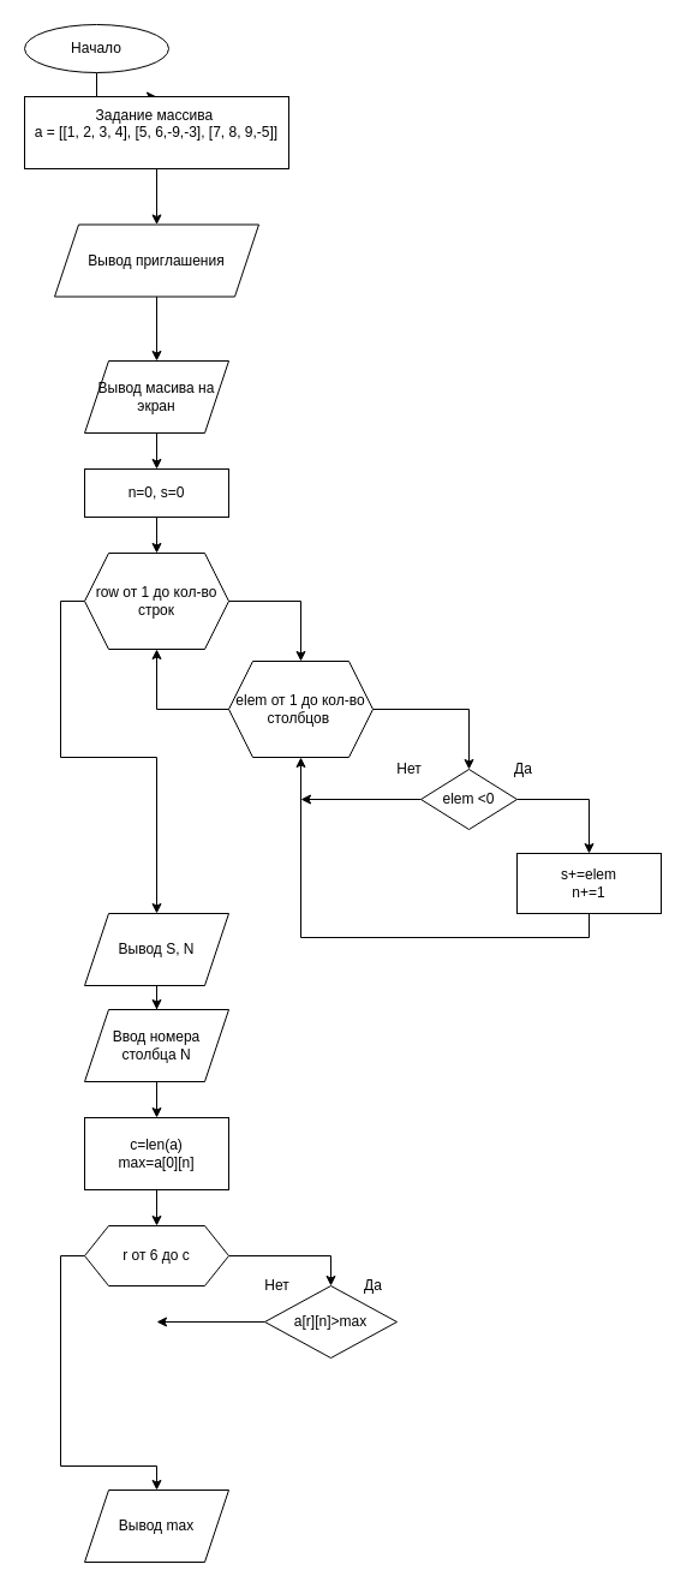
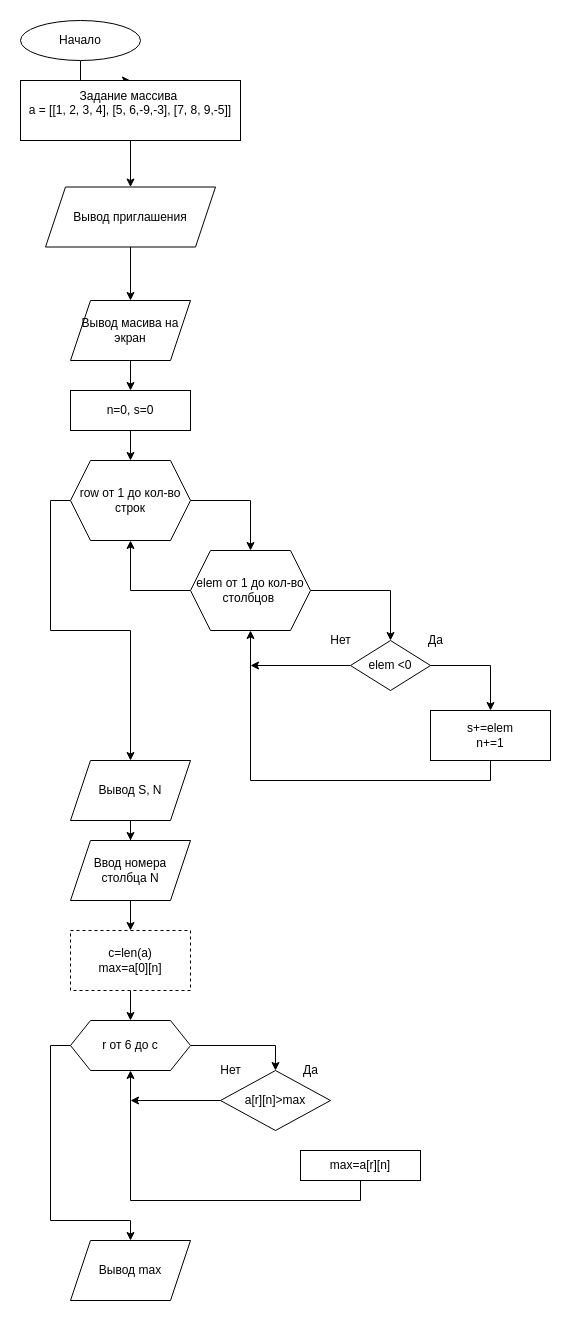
  <mxCell id="0" />
  <mxCell id="1" parent="0" />
  <mxCell id="2" style="edgeStyle=orthogonalEdgeStyle;rounded=0;orthogonalLoop=1;jettySize=auto;html=1;exitX=0.5;exitY=1;exitDx=0;exitDy=0;entryX=0.5;entryY=0;entryDx=0;entryDy=0;" edge="1" parent="1" source="3" target="5"><mxGeometry relative="1" as="geometry" /></mxCell>
  <mxCell id="3" value="Начало" style="ellipse;whiteSpace=wrap;html=1;" vertex="1" parent="1"><mxGeometry x="20" y="20" width="120" height="40" as="geometry" /></mxCell>
  <mxCell id="4" style="edgeStyle=orthogonalEdgeStyle;rounded=0;orthogonalLoop=1;jettySize=auto;html=1;exitX=0.5;exitY=1;exitDx=0;exitDy=0;entryX=0.5;entryY=0;entryDx=0;entryDy=0;" edge="1" parent="1" source="5" target="7"><mxGeometry relative="1" as="geometry" /></mxCell>
  <mxCell id="5" value="Задание массива&amp;nbsp;&lt;br&gt;&lt;span&gt;a = [[1, 2, 3, 4], [5, 6,-9,-3], [7, 8, 9,-5]]&lt;br&gt;&lt;br&gt;&lt;/span&gt;" style="rounded=0;whiteSpace=wrap;html=1;" vertex="1" parent="1"><mxGeometry x="20" y="80" width="220" height="60" as="geometry" /></mxCell>
  <mxCell id="6" style="edgeStyle=orthogonalEdgeStyle;rounded=0;orthogonalLoop=1;jettySize=auto;html=1;exitX=0.5;exitY=1;exitDx=0;exitDy=0;entryX=0.5;entryY=0;entryDx=0;entryDy=0;" edge="1" parent="1" source="7" target="9"><mxGeometry relative="1" as="geometry" /></mxCell>
  <mxCell id="7" value="Вывод приглашения" style="shape=parallelogram;perimeter=parallelogramPerimeter;whiteSpace=wrap;html=1;fixedSize=1;" vertex="1" parent="1"><mxGeometry x="45" y="186.5" width="170" height="60" as="geometry" /></mxCell>
  <mxCell id="8" style="edgeStyle=orthogonalEdgeStyle;rounded=0;orthogonalLoop=1;jettySize=auto;html=1;exitX=0.5;exitY=1;exitDx=0;exitDy=0;" edge="1" parent="1" source="9" target="22"><mxGeometry relative="1" as="geometry"><mxPoint x="130" y="410" as="targetPoint" /></mxGeometry></mxCell>
  <mxCell id="9" value="Вывод масива на экран" style="shape=parallelogram;perimeter=parallelogramPerimeter;whiteSpace=wrap;html=1;fixedSize=1;" vertex="1" parent="1"><mxGeometry x="70" y="300" width="120" height="60" as="geometry" /></mxCell>
  <mxCell id="10" style="edgeStyle=orthogonalEdgeStyle;rounded=0;orthogonalLoop=1;jettySize=auto;html=1;exitX=0;exitY=0.5;exitDx=0;exitDy=0;entryX=0.5;entryY=0;entryDx=0;entryDy=0;" edge="1" parent="1" source="12" target="17"><mxGeometry relative="1" as="geometry"><Array as="points"><mxPoint x="50" y="500" /><mxPoint x="50" y="630" /><mxPoint x="130" y="630" /></Array></mxGeometry></mxCell>
  <mxCell id="11" style="edgeStyle=orthogonalEdgeStyle;rounded=0;orthogonalLoop=1;jettySize=auto;html=1;exitX=1;exitY=0.5;exitDx=0;exitDy=0;entryX=0.5;entryY=0;entryDx=0;entryDy=0;" edge="1" parent="1" source="12" target="20"><mxGeometry relative="1" as="geometry" /></mxCell>
  <mxCell id="12" value="row от 1 до кол-во строк" style="shape=hexagon;perimeter=hexagonPerimeter2;whiteSpace=wrap;html=1;fixedSize=1;" vertex="1" parent="1"><mxGeometry x="70" y="460" width="120" height="80" as="geometry" /></mxCell>
  <mxCell id="13" style="edgeStyle=orthogonalEdgeStyle;rounded=0;orthogonalLoop=1;jettySize=auto;html=1;entryX=0.5;entryY=0;entryDx=0;entryDy=0;exitX=1;exitY=0.5;exitDx=0;exitDy=0;" edge="1" parent="1" source="24" target="15"><mxGeometry relative="1" as="geometry"><mxPoint x="530" y="620" as="sourcePoint" /></mxGeometry></mxCell>
  <mxCell id="14" style="edgeStyle=orthogonalEdgeStyle;rounded=0;orthogonalLoop=1;jettySize=auto;html=1;exitX=0.5;exitY=1;exitDx=0;exitDy=0;entryX=0.5;entryY=1;entryDx=0;entryDy=0;" edge="1" parent="1" source="15" target="20"><mxGeometry relative="1" as="geometry" /></mxCell>
  <mxCell id="15" value="&lt;div&gt;s+=elem&lt;/div&gt;&lt;div&gt;&lt;span&gt;n+=1&lt;/span&gt;&lt;/div&gt;" style="rounded=0;whiteSpace=wrap;html=1;" vertex="1" parent="1"><mxGeometry x="430" y="710" width="120" height="50" as="geometry" /></mxCell>
  <mxCell id="16" style="edgeStyle=orthogonalEdgeStyle;rounded=0;orthogonalLoop=1;jettySize=auto;html=1;exitX=0.5;exitY=1;exitDx=0;exitDy=0;" edge="1" parent="1" source="17" target="28"><mxGeometry relative="1" as="geometry"><mxPoint x="130" y="870" as="targetPoint" /></mxGeometry></mxCell>
  <mxCell id="17" value="Вывод S, N" style="shape=parallelogram;perimeter=parallelogramPerimeter;whiteSpace=wrap;html=1;fixedSize=1;" vertex="1" parent="1"><mxGeometry x="70" y="760" width="120" height="60" as="geometry" /></mxCell>
  <mxCell id="18" style="edgeStyle=orthogonalEdgeStyle;rounded=0;orthogonalLoop=1;jettySize=auto;html=1;exitX=1;exitY=0.5;exitDx=0;exitDy=0;entryX=0.5;entryY=0;entryDx=0;entryDy=0;" edge="1" parent="1" source="20" target="24"><mxGeometry relative="1" as="geometry" /></mxCell>
  <mxCell id="19" style="edgeStyle=orthogonalEdgeStyle;rounded=0;orthogonalLoop=1;jettySize=auto;html=1;exitX=0;exitY=0.5;exitDx=0;exitDy=0;entryX=0.5;entryY=1;entryDx=0;entryDy=0;" edge="1" parent="1" source="20" target="12"><mxGeometry relative="1" as="geometry" /></mxCell>
  <mxCell id="20" value="elem от 1 до кол-во столбцов&amp;nbsp;" style="shape=hexagon;perimeter=hexagonPerimeter2;whiteSpace=wrap;html=1;fixedSize=1;" vertex="1" parent="1"><mxGeometry x="190" y="550" width="120" height="80" as="geometry" /></mxCell>
  <mxCell id="21" style="edgeStyle=orthogonalEdgeStyle;rounded=0;orthogonalLoop=1;jettySize=auto;html=1;exitX=0.5;exitY=1;exitDx=0;exitDy=0;" edge="1" parent="1" source="22" target="12"><mxGeometry relative="1" as="geometry" /></mxCell>
  <mxCell id="22" value="n=0, s=0" style="rounded=0;whiteSpace=wrap;html=1;" vertex="1" parent="1"><mxGeometry x="70" y="390" width="120" height="40" as="geometry" /></mxCell>
  <mxCell id="23" style="edgeStyle=orthogonalEdgeStyle;rounded=0;orthogonalLoop=1;jettySize=auto;html=1;exitX=0;exitY=0.5;exitDx=0;exitDy=0;" edge="1" parent="1" source="24"><mxGeometry relative="1" as="geometry"><mxPoint x="250" y="665" as="targetPoint" /></mxGeometry></mxCell>
  <mxCell id="24" value="elem &amp;lt;0" style="rhombus;whiteSpace=wrap;html=1;" vertex="1" parent="1"><mxGeometry x="350" y="640" width="80" height="50" as="geometry" /></mxCell>
  <mxCell id="25" value="Да" style="text;html=1;align=center;verticalAlign=middle;resizable=0;points=[];autosize=1;strokeColor=none;" vertex="1" parent="1"><mxGeometry x="420" y="630" width="30" height="20" as="geometry" /></mxCell>
  <mxCell id="26" value="Нет" style="text;html=1;align=center;verticalAlign=middle;resizable=0;points=[];autosize=1;strokeColor=none;" vertex="1" parent="1"><mxGeometry x="320" y="630" width="40" height="20" as="geometry" /></mxCell>
  <mxCell id="27" style="edgeStyle=orthogonalEdgeStyle;rounded=0;orthogonalLoop=1;jettySize=auto;html=1;exitX=0.5;exitY=1;exitDx=0;exitDy=0;entryX=0.5;entryY=0;entryDx=0;entryDy=0;" edge="1" parent="1" source="28" target="30"><mxGeometry relative="1" as="geometry" /></mxCell>
  <mxCell id="28" value="Ввод номера столбца N" style="shape=parallelogram;perimeter=parallelogramPerimeter;whiteSpace=wrap;html=1;fixedSize=1;" vertex="1" parent="1"><mxGeometry x="70" y="840" width="120" height="60" as="geometry" /></mxCell>
  <mxCell id="29" style="edgeStyle=orthogonalEdgeStyle;rounded=0;orthogonalLoop=1;jettySize=auto;html=1;exitX=0.5;exitY=1;exitDx=0;exitDy=0;entryX=0.5;entryY=0;entryDx=0;entryDy=0;" edge="1" parent="1" source="30" target="33"><mxGeometry relative="1" as="geometry" /></mxCell>
- <mxCell id="30" value="&lt;div&gt;c=len(a)&lt;/div&gt;&lt;div&gt;max=a[0][n]&lt;/div&gt;" style="rounded=0;whiteSpace=wrap;html=1;" vertex="1" parent="1"><mxGeometry x="70" y="930" width="120" height="60" as="geometry" /></mxCell>
+ <mxCell id="30" value="&lt;div&gt;c=len(a)&lt;/div&gt;&lt;div&gt;max=a[0][n]&lt;/div&gt;" style="rounded=0;whiteSpace=wrap;html=1;dashed=1;" vertex="1" parent="1"><mxGeometry x="70" y="930" width="120" height="60" as="geometry" /></mxCell>
  <mxCell id="31" style="edgeStyle=orthogonalEdgeStyle;rounded=0;orthogonalLoop=1;jettySize=auto;html=1;exitX=1;exitY=0.5;exitDx=0;exitDy=0;entryX=0.5;entryY=0;entryDx=0;entryDy=0;" edge="1" parent="1" source="33" target="35"><mxGeometry relative="1" as="geometry" /></mxCell>
  <mxCell id="32" style="edgeStyle=orthogonalEdgeStyle;rounded=0;orthogonalLoop=1;jettySize=auto;html=1;exitX=0;exitY=0.5;exitDx=0;exitDy=0;" edge="1" parent="1" source="33" target="40"><mxGeometry relative="1" as="geometry"><Array as="points"><mxPoint x="50" y="1045" /><mxPoint x="50" y="1220" /><mxPoint x="130" y="1220" /></Array></mxGeometry></mxCell>
  <mxCell id="33" value="r от 6 до с" style="shape=hexagon;perimeter=hexagonPerimeter2;whiteSpace=wrap;html=1;fixedSize=1;" vertex="1" parent="1"><mxGeometry x="70" y="1020" width="120" height="50" as="geometry" /></mxCell>
  <mxCell id="34" style="edgeStyle=orthogonalEdgeStyle;rounded=0;orthogonalLoop=1;jettySize=auto;html=1;exitX=0;exitY=0.5;exitDx=0;exitDy=0;" edge="1" parent="1" source="35"><mxGeometry relative="1" as="geometry"><mxPoint x="130" y="1100" as="targetPoint" /></mxGeometry></mxCell>
  <mxCell id="35" value="a[r][n]&amp;gt;max" style="rhombus;whiteSpace=wrap;html=1;" vertex="1" parent="1"><mxGeometry x="220" y="1070" width="110" height="60" as="geometry" /></mxCell>
  <mxCell id="36" value="Да" style="text;html=1;align=center;verticalAlign=middle;resizable=0;points=[];autosize=1;strokeColor=none;" vertex="1" parent="1"><mxGeometry x="295" y="1060" width="30" height="20" as="geometry" /></mxCell>
  <mxCell id="37" value="Нет" style="text;html=1;align=center;verticalAlign=middle;resizable=0;points=[];autosize=1;strokeColor=none;" vertex="1" parent="1"><mxGeometry x="210" y="1060" width="40" height="20" as="geometry" /></mxCell>
+ <mxCell id="38" style="edgeStyle=orthogonalEdgeStyle;rounded=0;orthogonalLoop=1;jettySize=auto;html=1;exitX=0.5;exitY=1;exitDx=0;exitDy=0;entryX=0.5;entryY=1;entryDx=0;entryDy=0;" edge="1" parent="1" source="39" target="33"><mxGeometry relative="1" as="geometry" /></mxCell>
+ <mxCell id="39" value="max=a[r][n]" style="rounded=0;whiteSpace=wrap;html=1;" vertex="1" parent="1"><mxGeometry x="300" y="1150" width="120" height="30" as="geometry" /></mxCell>
  <mxCell id="40" value="Вывод max" style="shape=parallelogram;perimeter=parallelogramPerimeter;whiteSpace=wrap;html=1;fixedSize=1;" vertex="1" parent="1"><mxGeometry x="70" y="1240" width="120" height="60" as="geometry" /></mxCell>
